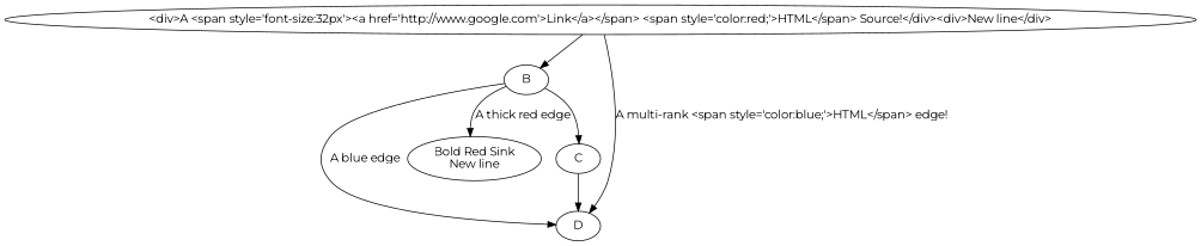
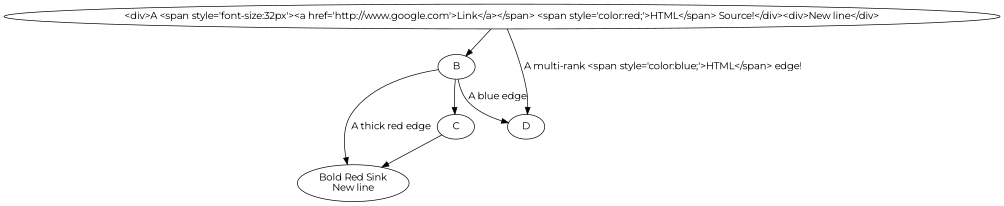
  digraph {
    fontname=Montserrat
    node [fontname=Montserrat labelStyle="font: 300 14px 'Helvetica Neue', Helvetica" rx=5 ry=5]
    edge [fontname=Montserrat labelStyle="font: 300 14px 'Helvetica Neue', Helvetica"]
    n1 [label="<div>A <span style='font-size:32px'><a href='http://www.google.com'>Link</a></span> <span style='color:red;'>HTML</span> Source!</div><div>New line</div>" labelType=html]
    B
    D
    n4 [label="Bold Red Sink\nNew line" style="fill: #f77; font-weight: bold"]
    C
    n1 -> B
    n1 -> D [label="A multi-rank <span style='color:blue;'>HTML</span> edge!" labelType=html]
    B -> D [label="A blue edge" labelStyle="fill: #55f; font-weight: bold;"]
    B -> n4 [arrowheadStyle="fill: #f77" label="A thick red edge" style="stroke: #f77; stroke-width: 2px;"]
    B -> C
-   C -> D
+   C -> n4
  }
